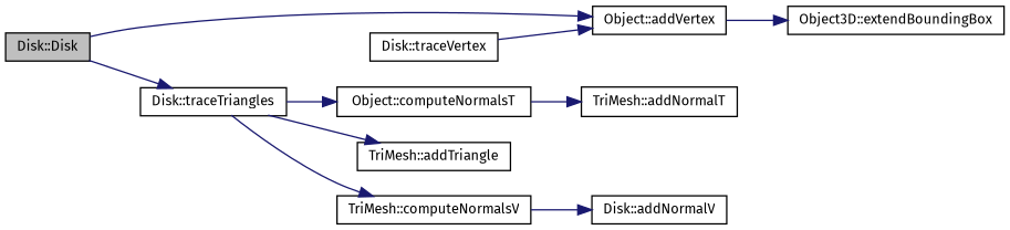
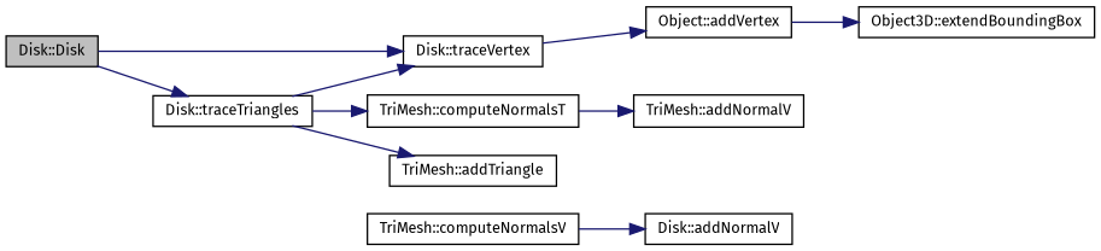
  digraph {
    fontname="Fira Sans"
    rankdir=LR
    node [color=black fillcolor=white fontname="Fira Sans" fontsize=10 shape=record style=filled]
    edge [color=midnightblue fontname="Fira Sans" fontsize=10 labelfontname=Helvetica labelfontsize=10 style=solid]
    n1 [fillcolor=grey75 fontcolor=black height=0.2 label="Disk::Disk" width=0.4]
    n2 [height=0.2 label="Disk::traceTriangles" width=0.4]
    n3 [height=0.2 label="Disk::traceVertex" width=0.4]
    n4 [height=0.2 label="TriMesh::addTriangle" width=0.4]
-   n5 [height=0.2 label="Object::computeNormalsT" width=0.4]
+   n5 [height=0.2 label="TriMesh::computeNormalsT" width=0.4]
    n6 [height=0.2 label="TriMesh::computeNormalsV" width=0.4]
    n7 [height=0.2 label="Object::addVertex" width=0.4]
-   n8 [height=0.2 label="TriMesh::addNormalT" width=0.4]
+   n8 [height=0.2 label="TriMesh::addNormalV" width=0.4]
    n9 [height=0.2 label="Disk::addNormalV" width=0.4]
    n10 [height=0.2 label="Object3D::extendBoundingBox" width=0.4]
    n1 -> n2
-   n1 -> n7
+   n1 -> n3
    n2 -> n4
    n2 -> n5
-   n2 -> n6
+   n2 -> n3
    n3 -> n7
    n5 -> n8
    n6 -> n9
    n7 -> n10
  }
